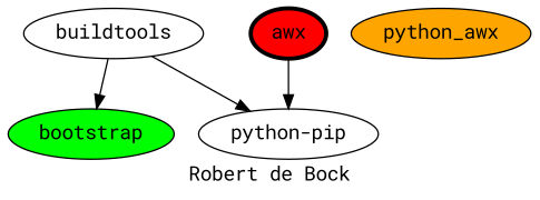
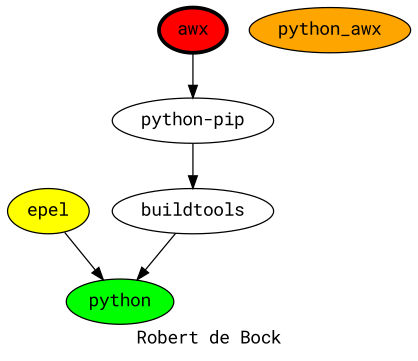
  digraph {
    fontname="Roboto Mono"
    label="Robert de Bock"
    node [fontname="Roboto Mono" style=filled]
    edge [fontname="Roboto Mono"]
-   bootstrap [fillcolor=green]
+   bootstrap [fillcolor=green label=python]
+   epel [fillcolor=yellow]
    n3 [fillcolor=orange label=python_awx]
    awx [fillcolor=red penwidth=3]
    "python-pip" [style=""]
    buildtools [style=""]
+   epel -> bootstrap
    awx -> "python-pip"
-   buildtools -> "python-pip"
+   "python-pip" -> buildtools
    buildtools -> bootstrap
  }
